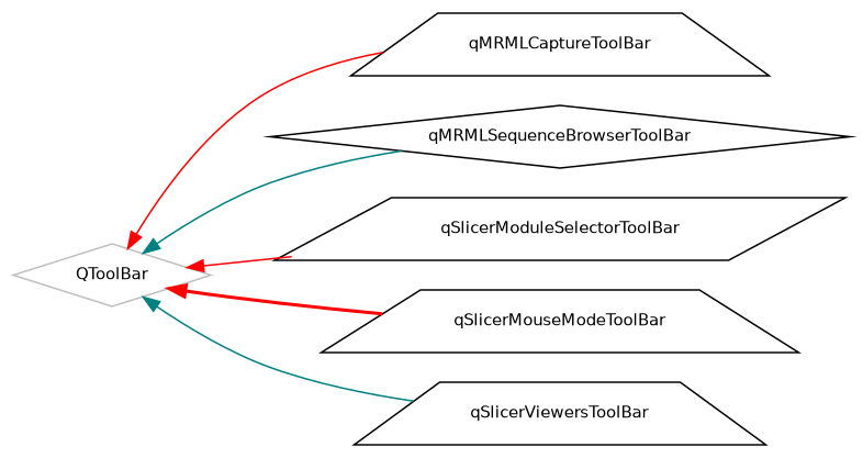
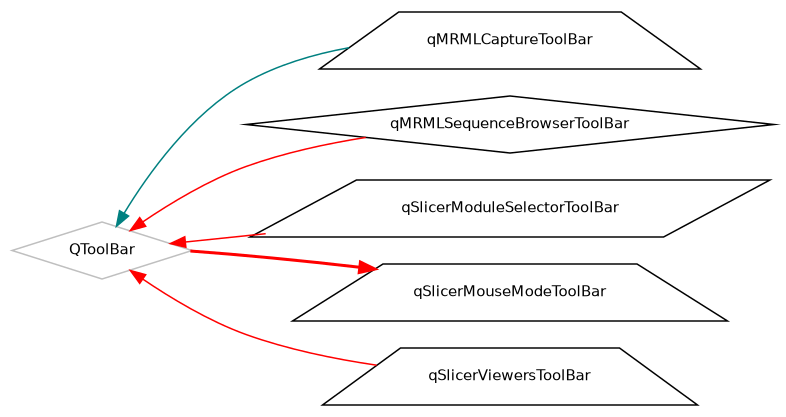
  digraph {
    rankdir=LR
    node [color=black fontname=Helvetica fontsize=10 shape=trapezium]
    edge [color=red dir=back fontname=Helvetica fontsize=10 labelfontname=Helvetica labelfontsize=10 style=solid]
    n1 [color=grey75 height=0.2 label=QToolBar shape=diamond width=0.4]
    n2 [height=0.2 label=qMRMLCaptureToolBar width=0.4]
    n3 [height=0.2 label=qMRMLSequenceBrowserToolBar shape=diamond width=0.4]
    n4 [height=0.2 label=qSlicerModuleSelectorToolBar shape=parallelogram width=0.4]
    n5 [height=0.2 label=qSlicerMouseModeToolBar width=0.4]
    n6 [height=0.2 label=qSlicerViewersToolBar width=0.4]
-   n1 -> n2
-   n1 -> n3 [color=teal]
+   n1 -> n2 [color=teal]
+   n1 -> n3
    n1 -> n4
-   n1 -> n5 [style=bold]
-   n1 -> n6 [color=teal]
+   n5 -> n1 [style=bold]
+   n1 -> n6
  }
